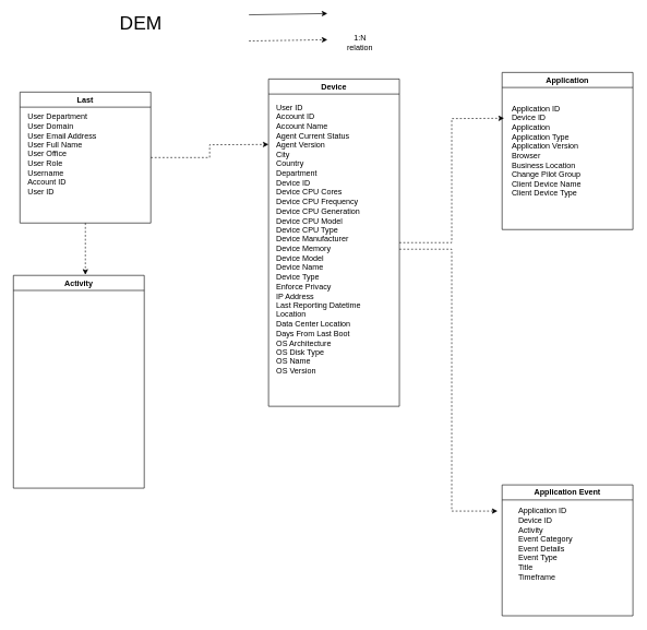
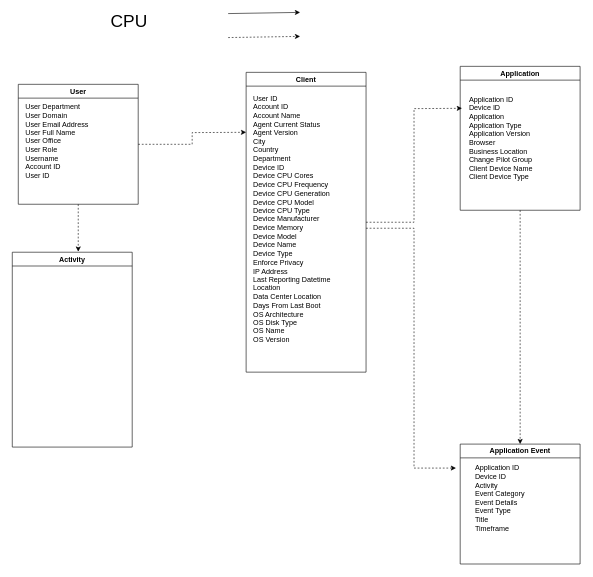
  <mxCell id="0" />
  <mxCell id="1" parent="0" />
  <mxCell id="2" style="edgeStyle=orthogonalEdgeStyle;rounded=0;orthogonalLoop=1;jettySize=auto;html=1;dashed=1;" parent="1" source="4" edge="1"><mxGeometry relative="1" as="geometry"><mxPoint x="410" y="220" as="targetPoint" /></mxGeometry></mxCell>
  <mxCell id="3" style="edgeStyle=orthogonalEdgeStyle;rounded=0;orthogonalLoop=1;jettySize=auto;html=1;entryX=0.55;entryY=-0.003;entryDx=0;entryDy=0;entryPerimeter=0;dashed=1;" parent="1" source="4" target="16" edge="1"><mxGeometry relative="1" as="geometry" /></mxCell>
- <mxCell id="4" value="Last" style="swimlane;whiteSpace=wrap;html=1;" parent="1" vertex="1"><mxGeometry x="30" y="140" width="200" height="200" as="geometry" /></mxCell>
+ <mxCell id="4" value="User" style="swimlane;whiteSpace=wrap;html=1;" parent="1" vertex="1"><mxGeometry x="30" y="140" width="200" height="200" as="geometry" /></mxCell>
  <mxCell id="5" value="&lt;div&gt;User Department&lt;/div&gt;&lt;div&gt;User Domain&lt;/div&gt;&lt;div&gt;User Email Address&lt;/div&gt;&lt;div&gt;User Full Name&lt;/div&gt;&lt;div&gt;User Office&lt;/div&gt;&lt;div&gt;User Role&lt;/div&gt;&lt;div&gt;Username&lt;/div&gt;&lt;div&gt;Account ID&lt;/div&gt;&lt;div&gt;User ID&lt;/div&gt;" style="text;html=1;align=left;verticalAlign=middle;resizable=0;points=[];autosize=1;strokeColor=none;fillColor=none;" vertex="1" parent="4"><mxGeometry x="10" y="25" width="130" height="140" as="geometry" /></mxCell>
  <mxCell id="6" style="edgeStyle=orthogonalEdgeStyle;rounded=0;orthogonalLoop=1;jettySize=auto;html=1;dashed=1;" parent="1" source="8" edge="1"><mxGeometry relative="1" as="geometry"><mxPoint x="770" y="180" as="targetPoint" /></mxGeometry></mxCell>
  <mxCell id="7" style="edgeStyle=orthogonalEdgeStyle;rounded=0;orthogonalLoop=1;jettySize=auto;html=1;dashed=1;" edge="1" parent="1" source="8"><mxGeometry relative="1" as="geometry"><mxPoint x="760" y="780" as="targetPoint" /><Array as="points"><mxPoint x="690" y="380" /></Array></mxGeometry></mxCell>
- <mxCell id="8" value="Device" style="swimlane;whiteSpace=wrap;html=1;startSize=23;" parent="1" vertex="1"><mxGeometry x="410" y="120" width="200" height="500" as="geometry" /></mxCell>
+ <mxCell id="8" value="Client" style="swimlane;whiteSpace=wrap;html=1;startSize=23;" parent="1" vertex="1"><mxGeometry x="410" y="120" width="200" height="500" as="geometry" /></mxCell>
  <mxCell id="9" value="&lt;div&gt;User ID&lt;/div&gt;&lt;div&gt;Account ID&lt;/div&gt;&lt;div&gt;Account Name&lt;/div&gt;&lt;div&gt;Agent Current Status&lt;/div&gt;&lt;div&gt;Agent Version&lt;/div&gt;&lt;div&gt;City&lt;/div&gt;&lt;div&gt;Country&lt;/div&gt;&lt;div&gt;Department&lt;/div&gt;&lt;div&gt;Device ID&lt;/div&gt;&lt;div&gt;Device CPU Cores&lt;/div&gt;&lt;div&gt;Device CPU Frequency&lt;/div&gt;&lt;div&gt;Device CPU Generation&lt;/div&gt;&lt;div&gt;Device CPU Model&lt;/div&gt;&lt;div&gt;Device CPU Type&lt;/div&gt;&lt;div&gt;Device Manufacturer&lt;/div&gt;&lt;div&gt;Device Memory&lt;/div&gt;&lt;div&gt;Device Model&lt;/div&gt;&lt;div&gt;Device Name&lt;/div&gt;&lt;div&gt;Device Type&lt;/div&gt;&lt;div&gt;Enforce Privacy&lt;/div&gt;&lt;div&gt;IP Address&lt;/div&gt;&lt;div&gt;Last Reporting Datetime&lt;/div&gt;&lt;div&gt;Location&amp;nbsp;&lt;/div&gt;&lt;div&gt;&lt;div&gt;Data Center Location&lt;/div&gt;&lt;div&gt;Days From Last Boot&lt;/div&gt;&lt;/div&gt;&lt;div&gt;&lt;div&gt;OS Architecture&lt;/div&gt;&lt;div&gt;OS Disk Type&lt;/div&gt;&lt;div&gt;OS Name&lt;/div&gt;&lt;div&gt;OS Version&lt;/div&gt;&lt;/div&gt;" style="text;html=1;align=left;verticalAlign=middle;resizable=0;points=[];autosize=1;strokeColor=none;fillColor=none;" vertex="1" parent="8"><mxGeometry x="10" y="30" width="150" height="430" as="geometry" /></mxCell>
+ <mxCell id="10" style="edgeStyle=orthogonalEdgeStyle;rounded=0;orthogonalLoop=1;jettySize=auto;html=1;entryX=0.5;entryY=0;entryDx=0;entryDy=0;dashed=1;" parent="1" source="11" target="13" edge="1"><mxGeometry relative="1" as="geometry" /></mxCell>
  <mxCell id="11" value="Application" style="swimlane;whiteSpace=wrap;html=1;startSize=23;" parent="1" vertex="1"><mxGeometry x="767" y="110" width="200" height="240" as="geometry" /></mxCell>
  <mxCell id="12" value="&lt;div&gt;Application ID&lt;/div&gt;&lt;div&gt;Device ID&lt;/div&gt;&lt;div&gt;Application&lt;/div&gt;&lt;div&gt;Application Type&lt;/div&gt;&lt;div&gt;Application Version&lt;/div&gt;&lt;div&gt;Browser&lt;/div&gt;&lt;div&gt;Business Location&lt;/div&gt;&lt;div&gt;Change Pilot Group&lt;/div&gt;&lt;div&gt;Client Device Name&lt;/div&gt;&lt;div&gt;Client Device Type&lt;/div&gt;" style="text;html=1;align=left;verticalAlign=middle;resizable=0;points=[];autosize=1;strokeColor=none;fillColor=none;" vertex="1" parent="11"><mxGeometry x="13" y="40" width="130" height="160" as="geometry" /></mxCell>
  <mxCell id="13" value="Application Event" style="swimlane;whiteSpace=wrap;html=1;" parent="1" vertex="1"><mxGeometry x="767" y="740" width="200" height="200" as="geometry" /></mxCell>
  <mxCell id="14" value="&lt;div&gt;Application ID&lt;/div&gt;&lt;div&gt;Device ID&lt;/div&gt;&lt;div&gt;Activity&lt;/div&gt;&lt;div&gt;&lt;div&gt;Event Category&lt;/div&gt;&lt;div&gt;Event Details&lt;/div&gt;&lt;div&gt;Event Type&lt;/div&gt;&lt;div&gt;&lt;span style=&quot;background-color: initial;&quot;&gt;Title&lt;/span&gt;&lt;/div&gt;&lt;/div&gt;&lt;div&gt;&lt;span style=&quot;background-color: initial;&quot;&gt;Timeframe&lt;br&gt;&lt;/span&gt;&lt;/div&gt;" style="text;html=1;align=left;verticalAlign=middle;resizable=0;points=[];autosize=1;strokeColor=none;fillColor=none;" vertex="1" parent="13"><mxGeometry x="23" y="25" width="110" height="130" as="geometry" /></mxCell>
- <mxCell id="15" value="&lt;font style=&quot;font-size: 29px;&quot;&gt;DEM&lt;/font&gt;" style="text;html=1;strokeColor=none;fillColor=none;align=center;verticalAlign=middle;whiteSpace=wrap;rounded=0;" parent="1" vertex="1"><mxGeometry x="60" y="20" width="310" height="30" as="geometry" /></mxCell>
+ <mxCell id="15" value="&lt;font style=&quot;font-size: 29px;&quot;&gt;CPU&lt;/font&gt;" style="text;html=1;strokeColor=none;fillColor=none;align=center;verticalAlign=middle;whiteSpace=wrap;rounded=0;" parent="1" vertex="1"><mxGeometry x="60" y="20" width="310" height="30" as="geometry" /></mxCell>
  <mxCell id="16" value="Activity" style="swimlane;whiteSpace=wrap;html=1;" parent="1" vertex="1"><mxGeometry x="20" y="420" width="200" height="325" as="geometry" /></mxCell>
  <mxCell id="17" value="" style="endArrow=classic;html=1;rounded=0;" parent="1" edge="1"><mxGeometry width="50" height="50" relative="1" as="geometry"><mxPoint x="380" y="22" as="sourcePoint" /><mxPoint x="500" y="20" as="targetPoint" /></mxGeometry></mxCell>
  <mxCell id="18" value="" style="endArrow=classic;html=1;rounded=0;dashed=1;" parent="1" edge="1"><mxGeometry width="50" height="50" relative="1" as="geometry"><mxPoint x="380" y="62" as="sourcePoint" /><mxPoint x="500" y="60" as="targetPoint" /></mxGeometry></mxCell>
- <mxCell id="19" value="1:N relation" style="text;html=1;strokeColor=none;fillColor=none;align=center;verticalAlign=middle;whiteSpace=wrap;rounded=0;" parent="1" vertex="1"><mxGeometry x="520" y="50" width="60" height="30" as="geometry" /></mxCell>
